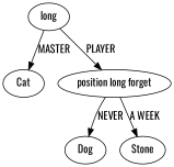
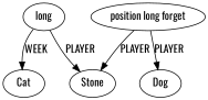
  digraph {
    fontname=Oswald
    node [fontname=Oswald]
    edge [fontname=Oswald]
    n1 [label=long]
    Cat
    n3 [label="position long forget"]
    Dog
    Stone
-   n1 -> Cat [label=MASTER]
-   n1 -> n3 [label=PLAYER]
-   n3 -> Dog [label=NEVER]
-   n3 -> Stone [label="A WEEK"]
+   n1 -> Cat [label=WEEK]
+   n1 -> Stone [label=PLAYER]
+   n3 -> Dog [label=PLAYER]
+   n3 -> Stone [label=PLAYER]
  }
